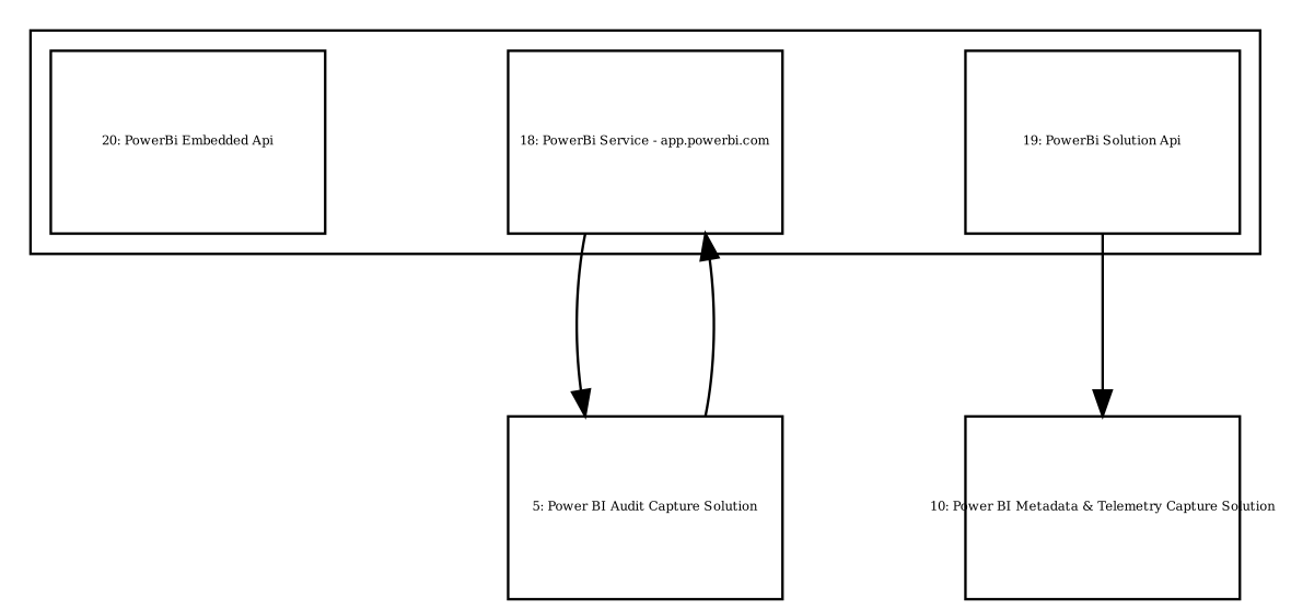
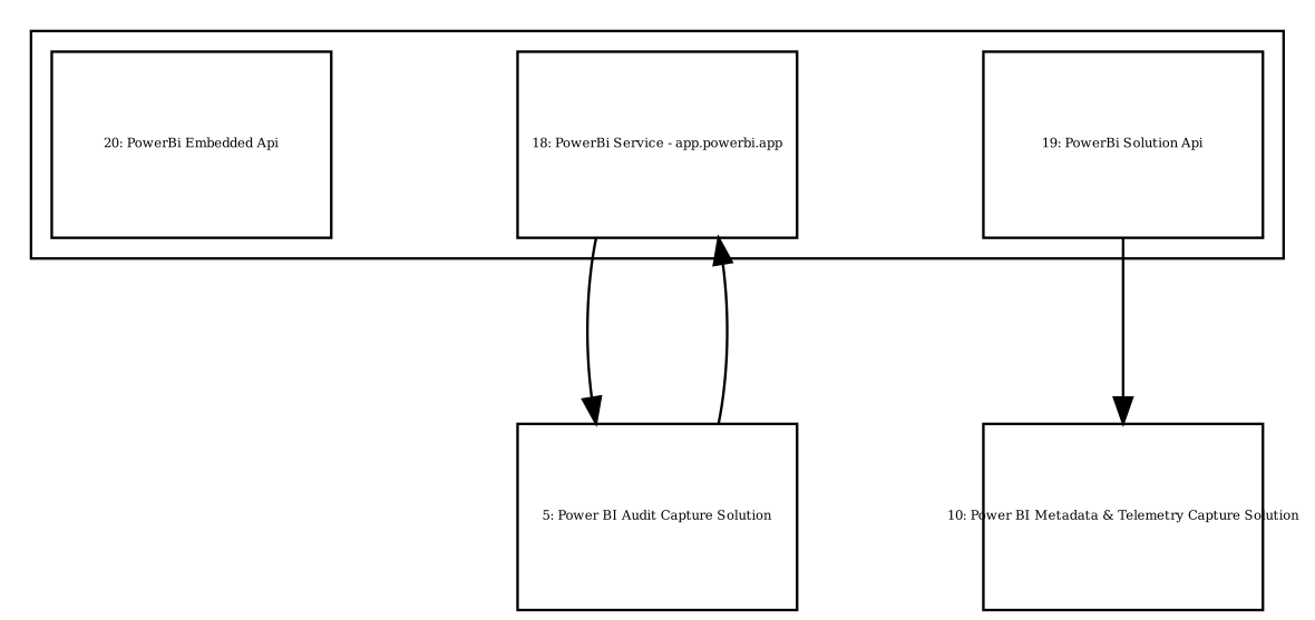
  digraph {
    compound=true
    fontsize=5
    nodesep=1.0
    rankdir=TB
    ranksep=1.0
    splines=polyline
    node [fixedsize=true fontsize=5 shape=box]
-   n1 [height=1.000000 label="18: PowerBi Service - app.powerbi.com" width=1.500000]
+   n1 [height=1.000000 label="18: PowerBi Service - app.powerbi.app" width=1.500000]
    n2 [height=1.000000 label="19: PowerBi Solution Api" width=1.500000]
    n3 [height=1.000000 label="20: PowerBi Embedded Api" width=1.500000]
    n4 [height=1.000000 label="5: Power BI Audit Capture Solution" width=1.500000]
    n5 [height=1.000000 label="10: Power BI Metadata & Telemetry Capture Solution" width=1.500000]
    subgraph cluster_1 {
      n1
      n2
      n3
    }
    n1 -> n4
    n2 -> n5
    n4 -> n1
  }
